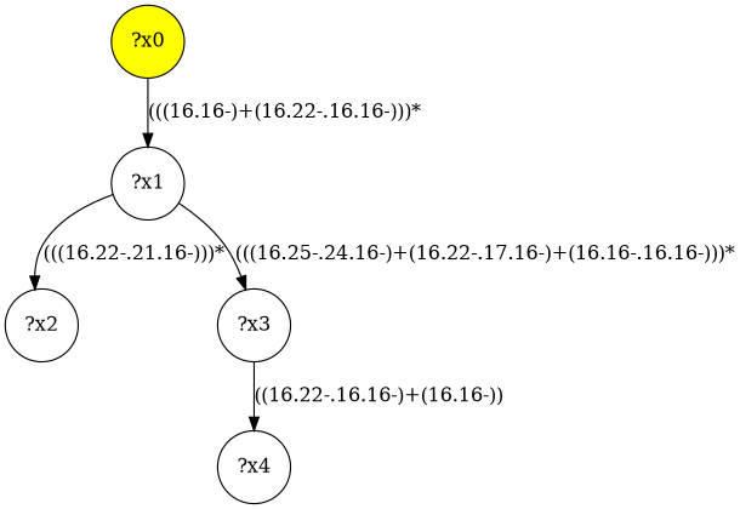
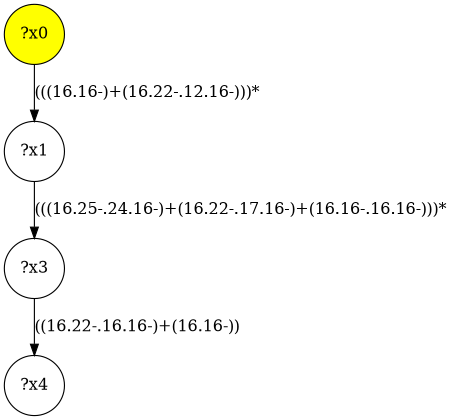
  digraph {
    node [shape=circle]
    n1 [fillcolor=yellow label="?x0" style="filled,"]
    n2 [label="?x1"]
-   n3 [label="?x2"]
    n4 [label="?x3"]
    n5 [label="?x4"]
-   n1 -> n2 [label="(((16.16-)+(16.22-.16.16-)))*"]
-   n2 -> n3 [label="(((16.22-.21.16-)))*"]
+   n1 -> n2 [label="(((16.16-)+(16.22-.12.16-)))*"]
    n2 -> n4 [label="(((16.25-.24.16-)+(16.22-.17.16-)+(16.16-.16.16-)))*"]
    n4 -> n5 [label="((16.22-.16.16-)+(16.16-))"]
  }
